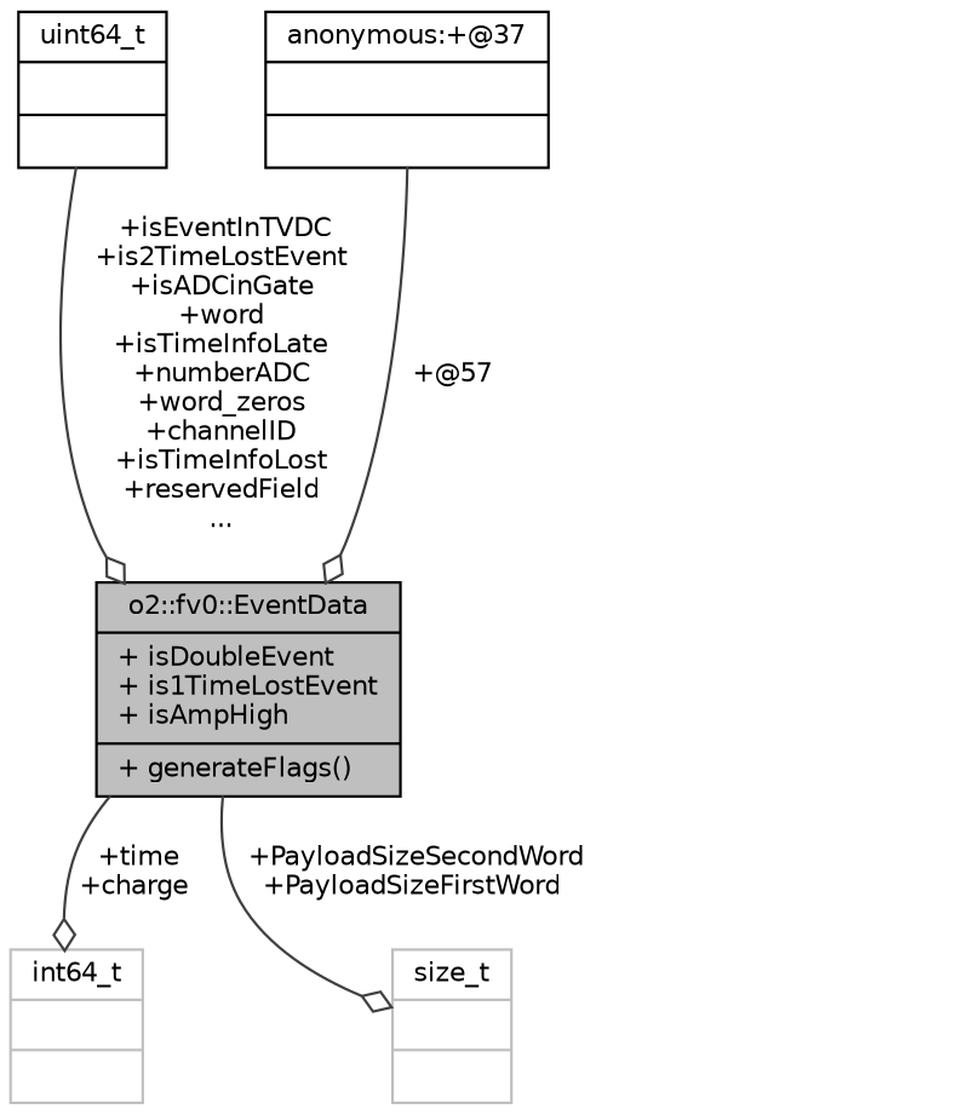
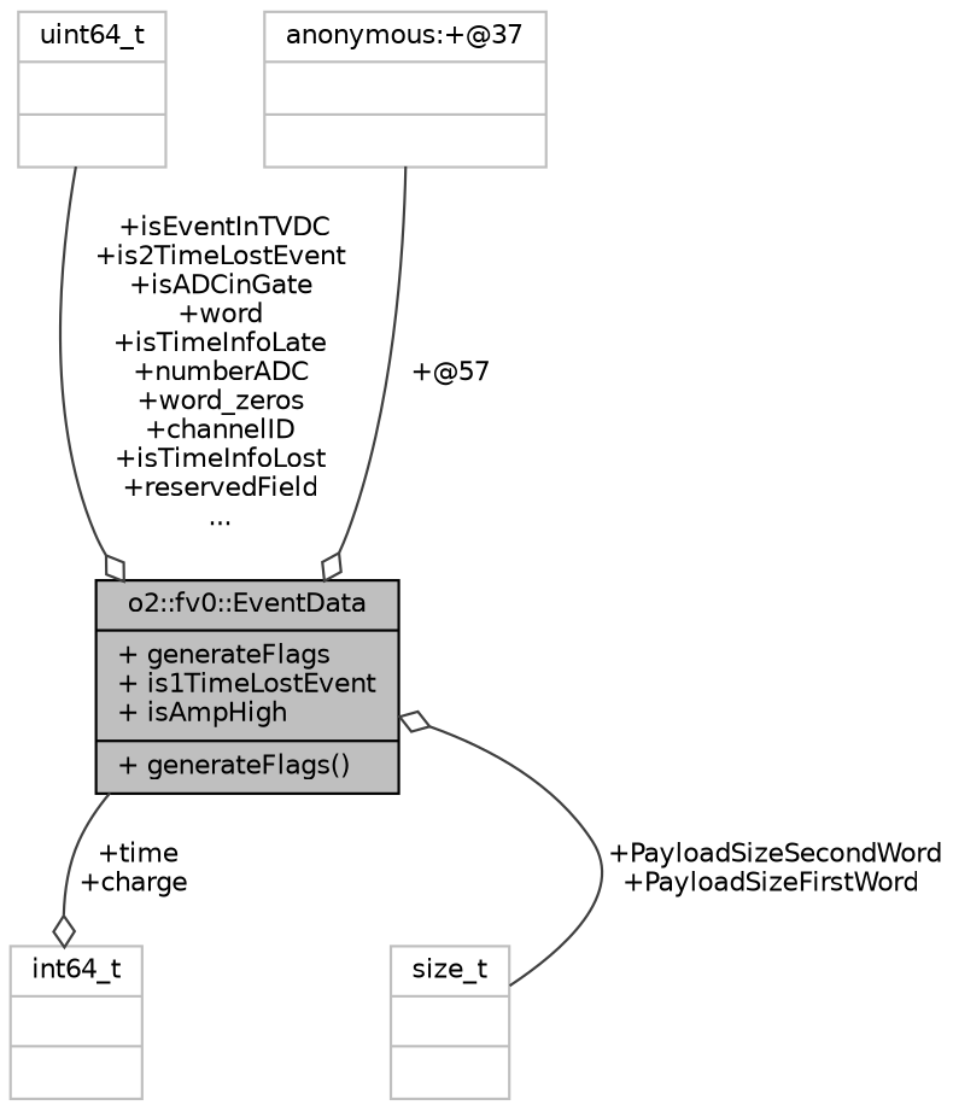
  digraph {
    node [color=grey75 fontname=Helvetica fontsize=10 shape=record]
    edge [arrowhead=odiamond color=grey25 fontname=Helvetica fontsize=10 labelfontname=Helvetica labelfontsize=10 style=solid]
-   n1 [color=black fillcolor=grey75 fontcolor=black height=0.2 label="{o2::fv0::EventData\n|+ isDoubleEvent\l+ is1TimeLostEvent\l+ isAmpHigh\l|+ generateFlags()\l}" style=filled width=0.4]
+   n1 [color=black fillcolor=grey75 fontcolor=black height=0.2 label="{o2::fv0::EventData\n|+ generateFlags\l+ is1TimeLostEvent\l+ isAmpHigh\l|+ generateFlags()\l}" style=filled width=0.4]
    n2 [height=0.2 label="{int64_t\n||}" width=0.4]
-   n3 [color=black height=0.2 label="{uint64_t\n||}" width=0.4]
+   n3 [height=0.2 label="{uint64_t\n||}" width=0.4]
    n4 [height=0.2 label="{size_t\n||}" width=0.4]
-   n5 [color=black height=0.2 label="{anonymous:+@37\n||}" width=0.4]
+   n5 [height=0.2 label="{anonymous:+@37\n||}" width=0.4]
    n1 -> n2 [label=" +time\n+charge"]
    n3 -> n1 [label=" +isEventInTVDC\n+is2TimeLostEvent\n+isADCinGate\n+word\n+isTimeInfoLate\n+numberADC\n+word_zeros\n+channelID\n+isTimeInfoLost\n+reservedField\n..."]
-   n1 -> n4 [label=" +PayloadSizeSecondWord\n+PayloadSizeFirstWord"]
+   n4 -> n1 [label=" +PayloadSizeSecondWord\n+PayloadSizeFirstWord"]
    n5 -> n1 [label=" +@57"]
  }
